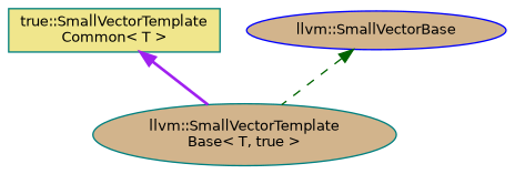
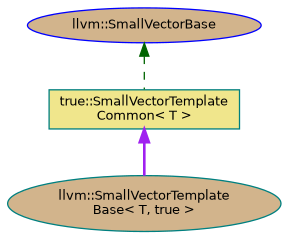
  digraph {
    node [color=teal fillcolor=tan fontname=Helvetica fontsize=10 shape=ellipse style=filled]
    edge [dir=back fontname=Helvetica fontsize=10 labelfontname=Helvetica labelfontsize=10]
    n1 [fontcolor=black height=0.2 label="llvm::SmallVectorTemplate\lBase\< T, true \>" width=0.4]
    n2 [fillcolor=khaki height=0.2 label="true::SmallVectorTemplate\lCommon\< T \>" shape=box width=0.4]
    n3 [color=blue height=0.2 label="llvm::SmallVectorBase" width=0.4]
    n2 -> n1 [color=purple style=bold]
-   n3 -> n1 [color=darkgreen style=dashed]
+   n3 -> n2 [color=darkgreen style=dashed]
  }
